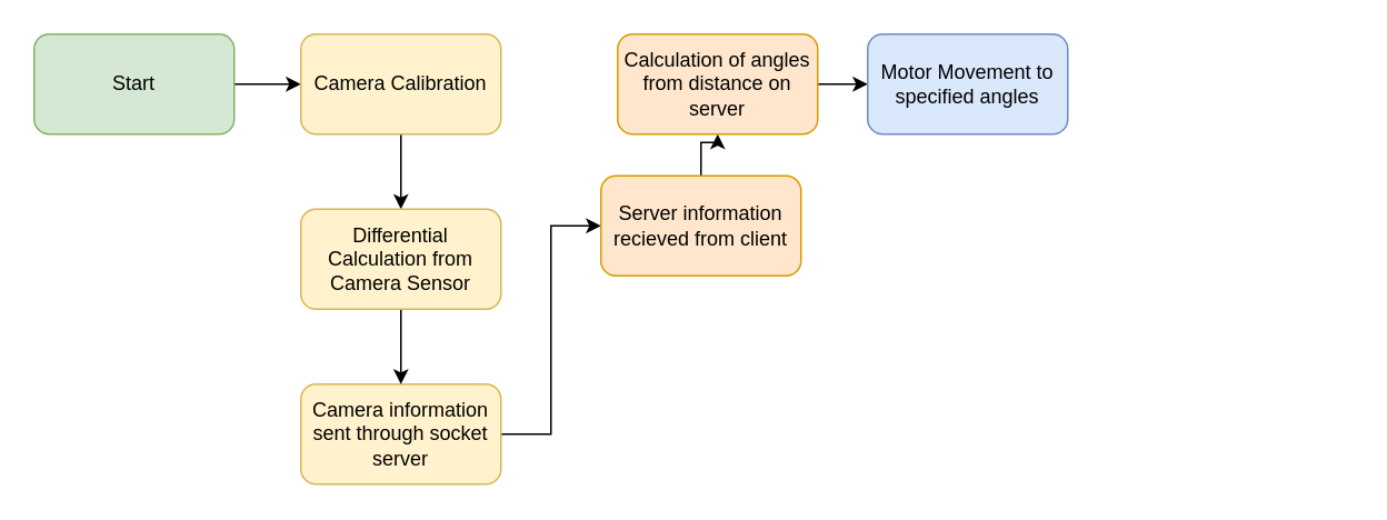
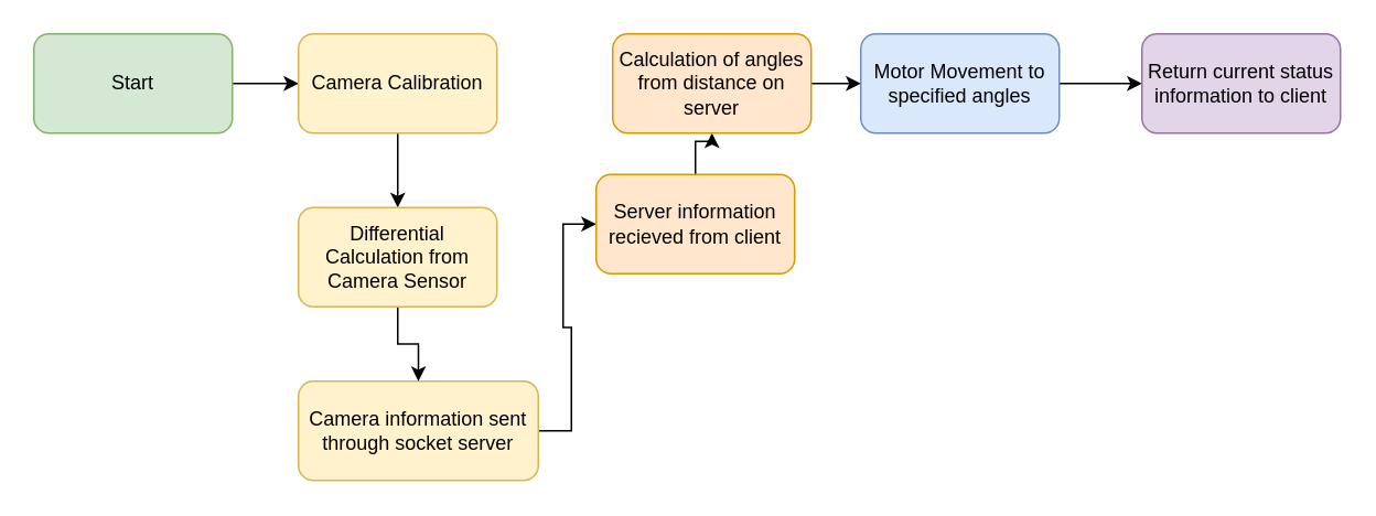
  <mxCell id="0" />
  <mxCell id="1" parent="0" />
  <mxCell id="2" style="edgeStyle=orthogonalEdgeStyle;rounded=0;orthogonalLoop=1;jettySize=auto;html=1;" edge="1" parent="1" source="3" target="5"><mxGeometry relative="1" as="geometry" /></mxCell>
  <mxCell id="3" value="Start" style="rounded=1;whiteSpace=wrap;html=1;fillColor=#d5e8d4;strokeColor=#82b366;" vertex="1" parent="1"><mxGeometry x="20" y="20" width="120" height="60" as="geometry" /></mxCell>
  <mxCell id="4" style="edgeStyle=orthogonalEdgeStyle;rounded=0;orthogonalLoop=1;jettySize=auto;html=1;entryX=0.5;entryY=0;entryDx=0;entryDy=0;" edge="1" parent="1" source="5" target="16"><mxGeometry relative="1" as="geometry" /></mxCell>
  <mxCell id="5" value="Camera Calibration" style="rounded=1;whiteSpace=wrap;html=1;fillColor=#fff2cc;strokeColor=#d6b656;" vertex="1" parent="1"><mxGeometry x="180" y="20" width="120" height="60" as="geometry" /></mxCell>
  <mxCell id="6" style="edgeStyle=orthogonalEdgeStyle;rounded=0;orthogonalLoop=1;jettySize=auto;html=1;entryX=0;entryY=0.5;entryDx=0;entryDy=0;" edge="1" parent="1" source="7" target="9"><mxGeometry relative="1" as="geometry" /></mxCell>
- <mxCell id="7" value="Camera information sent through socket server" style="rounded=1;whiteSpace=wrap;html=1;fillColor=#fff2cc;strokeColor=#d6b656;" vertex="1" parent="1"><mxGeometry x="180" y="230" width="120" height="60" as="geometry" /></mxCell>
+ <mxCell id="7" value="Camera information sent through socket server" style="rounded=1;whiteSpace=wrap;html=1;fillColor=#fff2cc;strokeColor=#d6b656;" vertex="1" parent="1"><mxGeometry x="180" y="230" width="145" height="60" as="geometry" /></mxCell>
  <mxCell id="8" style="edgeStyle=orthogonalEdgeStyle;rounded=0;orthogonalLoop=1;jettySize=auto;html=1;" edge="1" parent="1" source="9" target="11"><mxGeometry relative="1" as="geometry" /></mxCell>
  <mxCell id="9" value="Server information recieved from client" style="rounded=1;whiteSpace=wrap;html=1;fillColor=#ffe6cc;strokeColor=#d79b00;" vertex="1" parent="1"><mxGeometry x="360" y="105" width="120" height="60" as="geometry" /></mxCell>
  <mxCell id="10" style="edgeStyle=orthogonalEdgeStyle;rounded=0;orthogonalLoop=1;jettySize=auto;html=1;entryX=0;entryY=0.5;entryDx=0;entryDy=0;" edge="1" parent="1" source="11"><mxGeometry relative="1" as="geometry"><mxPoint x="520" y="50" as="targetPoint" /></mxGeometry></mxCell>
  <mxCell id="11" value="Calculation of angles from distance on server" style="rounded=1;whiteSpace=wrap;html=1;fillColor=#ffe6cc;strokeColor=#d79b00;" vertex="1" parent="1"><mxGeometry x="370" y="20" width="120" height="60" as="geometry" /></mxCell>
+ <mxCell id="12" style="edgeStyle=orthogonalEdgeStyle;rounded=0;orthogonalLoop=1;jettySize=auto;html=1;entryX=0;entryY=0.5;entryDx=0;entryDy=0;" edge="1" parent="1" source="13" target="14"><mxGeometry relative="1" as="geometry" /></mxCell>
  <mxCell id="13" value="Motor Movement to specified angles" style="rounded=1;whiteSpace=wrap;html=1;fillColor=#dae8fc;strokeColor=#6c8ebf;" vertex="1" parent="1"><mxGeometry x="520" y="20" width="120" height="60" as="geometry" /></mxCell>
+ <mxCell id="14" value="Return current status information to client" style="rounded=1;whiteSpace=wrap;html=1;fillColor=#e1d5e7;strokeColor=#9673a6;" vertex="1" parent="1"><mxGeometry x="690" y="20" width="120" height="60" as="geometry" /></mxCell>
  <mxCell id="15" style="edgeStyle=orthogonalEdgeStyle;rounded=0;orthogonalLoop=1;jettySize=auto;html=1;" edge="1" parent="1" source="16" target="7"><mxGeometry relative="1" as="geometry" /></mxCell>
  <mxCell id="16" value="Differential Calculation from Camera Sensor" style="rounded=1;whiteSpace=wrap;html=1;fillColor=#fff2cc;strokeColor=#d6b656;" vertex="1" parent="1"><mxGeometry x="180" y="125" width="120" height="60" as="geometry" /></mxCell>
